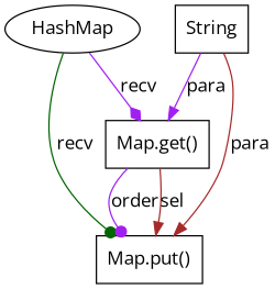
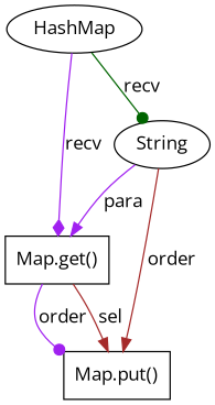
  digraph {
    fontname="Open Sans"
    node [fontname="Open Sans" shape=box]
    edge [arrowhead=normal color=purple fontname="Open Sans"]
    n1 [label="Map.put()"]
    n2 [label=HashMap shape=ellipse]
    n3 [label="Map.get()"]
-   n4 [label=String]
-   n2 -> n1 [arrowhead=dot color=darkgreen label=recv]
+   n4 [label=String shape=ellipse]
+   n2 -> n4 [arrowhead=dot color=darkgreen label=recv]
    n2 -> n3 [arrowhead=diamond label=recv]
    n3 -> n1 [arrowhead=dot label=order]
    n3 -> n1 [color=brown label=sel]
-   n4 -> n1 [color=brown label=para]
+   n4 -> n1 [color=brown label=order]
    n4 -> n3 [label=para]
  }
